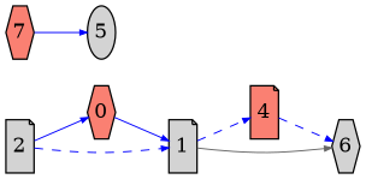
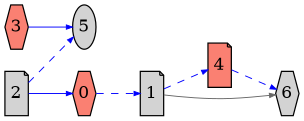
  digraph {
    rankdir=LR
    node [fillcolor=lightgrey fixedsize=true shape=note style=filled]
    edge [arrowsize=0.5 color=blue penwidth=0.75 style=dashed]
    4 [fillcolor=salmon width=.26]
    6 [shape=hexagon width=.26]
-   3 [fillcolor=salmon shape=hexagon width=.26 label=7]
+   3 [fillcolor=salmon shape=hexagon width=.26]
    5 [shape=ellipse width=.26]
    2 [width=.26]
    0 [fillcolor=salmon shape=hexagon width=.26]
    1 [width=.26]
    4 -> 6
    3 -> 5 [style=bold]
-   2 -> 1
+   2 -> 5
    2 -> 0 [style=bold]
-   0 -> 1 [style=bold]
+   0 -> 1
    1 -> 4
    1 -> 6 [color=gray40 style=bold]
  }
